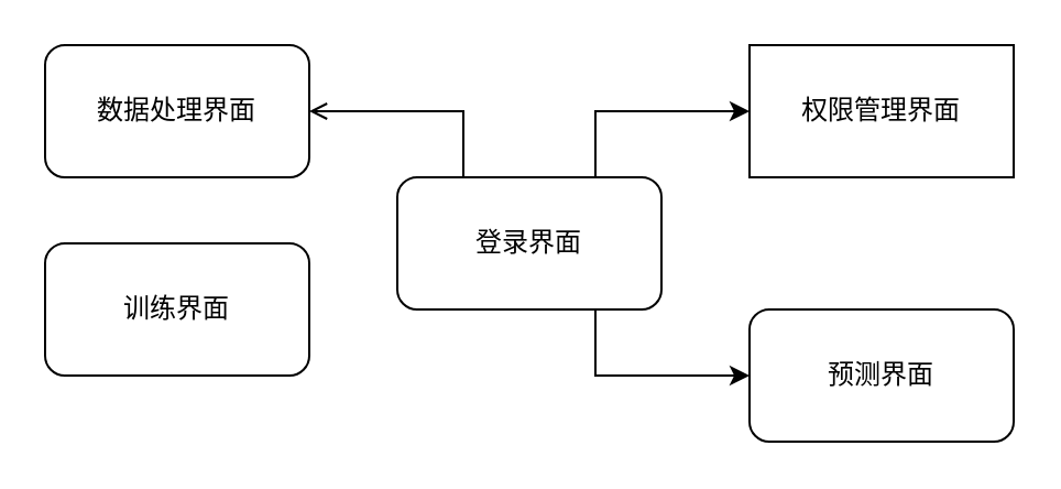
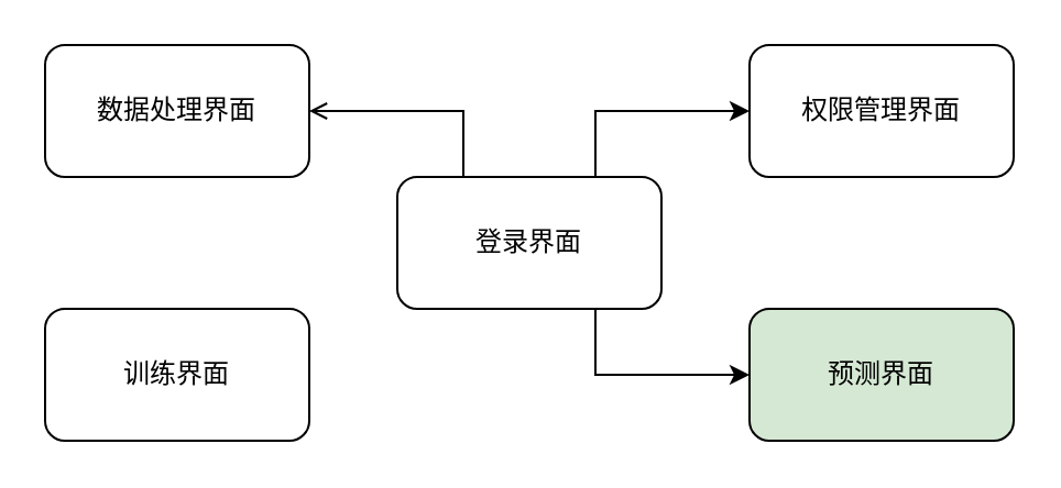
  <mxCell id="0" />
  <mxCell id="1" parent="0" />
  <mxCell id="2" style="edgeStyle=orthogonalEdgeStyle;rounded=0;orthogonalLoop=1;jettySize=auto;html=1;exitX=0.25;exitY=0;exitDx=0;exitDy=0;entryX=1;entryY=0.5;entryDx=0;entryDy=0;endArrow=open;" edge="1" parent="1" source="5" target="7"><mxGeometry relative="1" as="geometry" /></mxCell>
  <mxCell id="3" style="edgeStyle=orthogonalEdgeStyle;rounded=0;orthogonalLoop=1;jettySize=auto;html=1;exitX=0.75;exitY=0;exitDx=0;exitDy=0;entryX=0;entryY=0.5;entryDx=0;entryDy=0;" edge="1" parent="1" source="5" target="9"><mxGeometry relative="1" as="geometry" /></mxCell>
  <mxCell id="4" style="edgeStyle=orthogonalEdgeStyle;rounded=0;orthogonalLoop=1;jettySize=auto;html=1;exitX=0.75;exitY=1;exitDx=0;exitDy=0;entryX=0;entryY=0.5;entryDx=0;entryDy=0;" edge="1" parent="1" source="5" target="8"><mxGeometry relative="1" as="geometry" /></mxCell>
  <mxCell id="5" value="登录界面" style="rounded=1;whiteSpace=wrap;html=1;" vertex="1" parent="1"><mxGeometry x="180" y="80" width="120" height="60" as="geometry" /></mxCell>
- <mxCell id="6" value="训练界面" style="rounded=1;whiteSpace=wrap;html=1;" vertex="1" parent="1"><mxGeometry x="20" y="110" width="120" height="60" as="geometry" /></mxCell>
+ <mxCell id="6" value="训练界面" style="rounded=1;whiteSpace=wrap;html=1;" vertex="1" parent="1"><mxGeometry x="20" y="140" width="120" height="60" as="geometry" /></mxCell>
  <mxCell id="7" value="数据处理界面" style="rounded=1;whiteSpace=wrap;html=1;" vertex="1" parent="1"><mxGeometry x="20" y="20" width="120" height="60" as="geometry" /></mxCell>
- <mxCell id="8" value="预测界面" style="rounded=1;whiteSpace=wrap;html=1;" vertex="1" parent="1"><mxGeometry x="340" y="140" width="120" height="60" as="geometry" /></mxCell>
- <mxCell id="9" value="权限管理界面" style="whiteSpace=wrap;html=1;rounded=0;" vertex="1" parent="1"><mxGeometry x="340" y="20" width="120" height="60" as="geometry" /></mxCell>
+ <mxCell id="8" value="预测界面" style="rounded=1;whiteSpace=wrap;html=1;fillColor=#d5e8d4;" vertex="1" parent="1"><mxGeometry x="340" y="140" width="120" height="60" as="geometry" /></mxCell>
+ <mxCell id="9" value="权限管理界面" style="rounded=1;whiteSpace=wrap;html=1;" vertex="1" parent="1"><mxGeometry x="340" y="20" width="120" height="60" as="geometry" /></mxCell>
